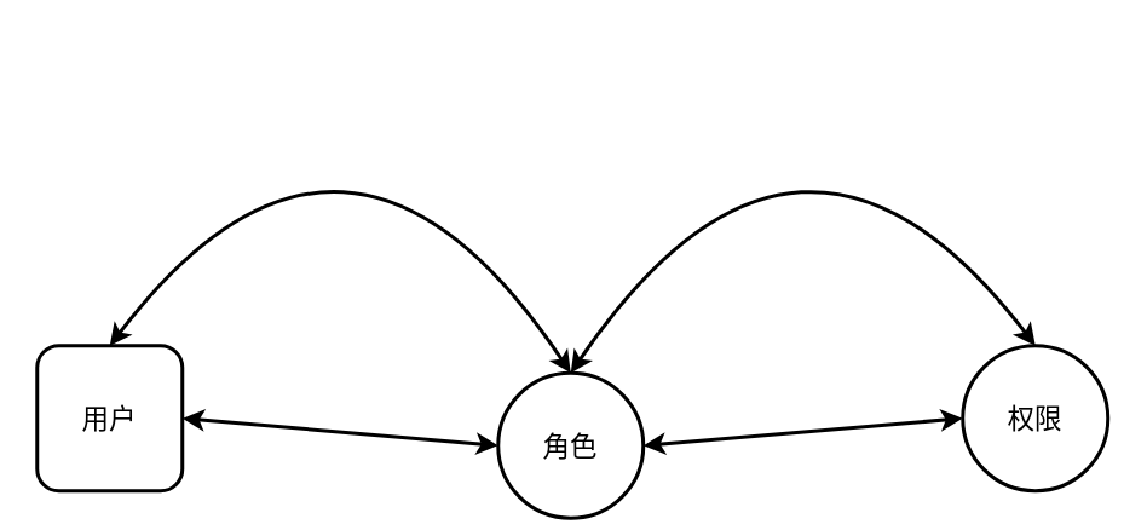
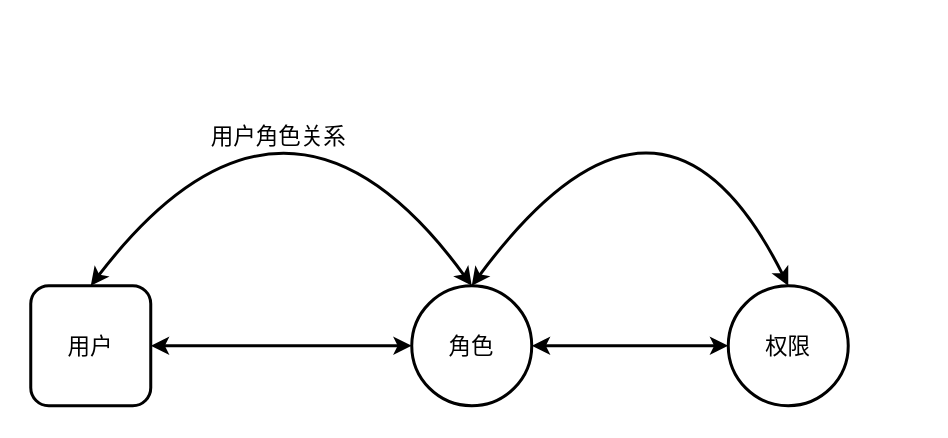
  <mxCell id="0" />
  <mxCell id="1" parent="0" />
  <mxCell id="2" value="用户" style="whiteSpace=wrap;html=1;aspect=fixed;strokeWidth=2;fontSize=15;rounded=1;" vertex="1" parent="1"><mxGeometry x="20" y="190" width="80" height="80" as="geometry" /></mxCell>
- <mxCell id="3" value="角色" style="ellipse;whiteSpace=wrap;html=1;aspect=fixed;strokeWidth=2;fontSize=15;" vertex="1" parent="1"><mxGeometry x="274" y="205" width="80" height="80" as="geometry" /></mxCell>
- <mxCell id="4" value="权限" style="ellipse;whiteSpace=wrap;html=1;aspect=fixed;strokeWidth=2;fontSize=15;" vertex="1" parent="1"><mxGeometry x="530" y="190" width="80" height="80" as="geometry" /></mxCell>
+ <mxCell id="3" value="角色" style="ellipse;whiteSpace=wrap;html=1;aspect=fixed;strokeWidth=2;fontSize=15;" vertex="1" parent="1"><mxGeometry x="274" y="190" width="80" height="80" as="geometry" /></mxCell>
+ <mxCell id="4" value="权限" style="ellipse;whiteSpace=wrap;html=1;aspect=fixed;strokeWidth=2;fontSize=15;" vertex="1" parent="1"><mxGeometry x="485" y="190" width="80" height="80" as="geometry" /></mxCell>
  <mxCell id="5" value="" style="endArrow=classic;startArrow=classic;html=1;fontSize=15;strokeWidth=2;entryX=0;entryY=0.5;entryDx=0;entryDy=0;exitX=1;exitY=0.5;exitDx=0;exitDy=0;" edge="1" parent="1" source="2" target="3"><mxGeometry width="50" height="50" relative="1" as="geometry"><mxPoint x="220" y="120" as="sourcePoint" /><mxPoint x="270" y="70" as="targetPoint" /></mxGeometry></mxCell>
  <mxCell id="6" value="" style="endArrow=classic;startArrow=classic;html=1;fontSize=15;strokeWidth=2;exitX=1;exitY=0.5;exitDx=0;exitDy=0;entryX=0;entryY=0.5;entryDx=0;entryDy=0;" edge="1" parent="1" source="3" target="4"><mxGeometry width="50" height="50" relative="1" as="geometry"><mxPoint x="430" y="150" as="sourcePoint" /><mxPoint x="480" y="100" as="targetPoint" /></mxGeometry></mxCell>
  <mxCell id="7" value="" style="endArrow=classic;startArrow=classic;html=1;fontSize=15;strokeWidth=2;exitX=0.5;exitY=0;exitDx=0;exitDy=0;entryX=0.5;entryY=0;entryDx=0;entryDy=0;curved=1;" edge="1" parent="1" source="2" target="3"><mxGeometry width="50" height="50" relative="1" as="geometry"><mxPoint x="120" y="80" as="sourcePoint" /><mxPoint x="170" y="30" as="targetPoint" /><Array as="points"><mxPoint x="190" y="20" /></Array></mxGeometry></mxCell>
  <mxCell id="8" value="" style="endArrow=classic;startArrow=classic;html=1;fontSize=15;strokeWidth=2;exitX=0.5;exitY=0;exitDx=0;exitDy=0;entryX=0.5;entryY=0;entryDx=0;entryDy=0;curved=1;" edge="1" parent="1" source="3" target="4"><mxGeometry width="50" height="50" relative="1" as="geometry"><mxPoint x="350" y="40" as="sourcePoint" /><mxPoint x="604" y="40" as="targetPoint" /><Array as="points"><mxPoint x="440" y="20" /></Array></mxGeometry></mxCell>
+ <mxCell id="9" value="用户角色关系" style="text;html=1;align=center;verticalAlign=middle;resizable=0;points=[];autosize=1;strokeColor=none;fontSize=15;" vertex="1" parent="1"><mxGeometry x="130" y="80" width="110" height="20" as="geometry" /></mxCell>
